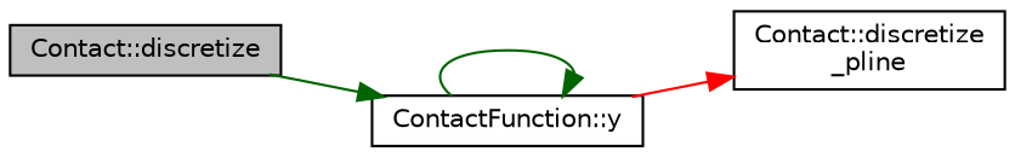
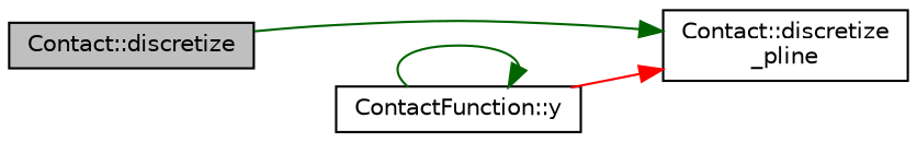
  digraph {
    rankdir=LR
    node [color=black fillcolor=white fontname=Helvetica fontsize=10 shape=record style=filled]
    edge [color=darkgreen fontname=Helvetica fontsize=10 labelfontname=Helvetica labelfontsize=10 style=solid]
    n1 [fillcolor=grey75 fontcolor=black height=0.2 label="Contact::discretize" width=0.4]
    n2 [height=0.2 label="Contact::discretize\l_pline" width=0.4]
    n3 [height=0.2 label="ContactFunction::y" width=0.4]
-   n1 -> n3
+   n1 -> n2
    n3 -> n2 [color=red]
    n3 -> n3
  }
